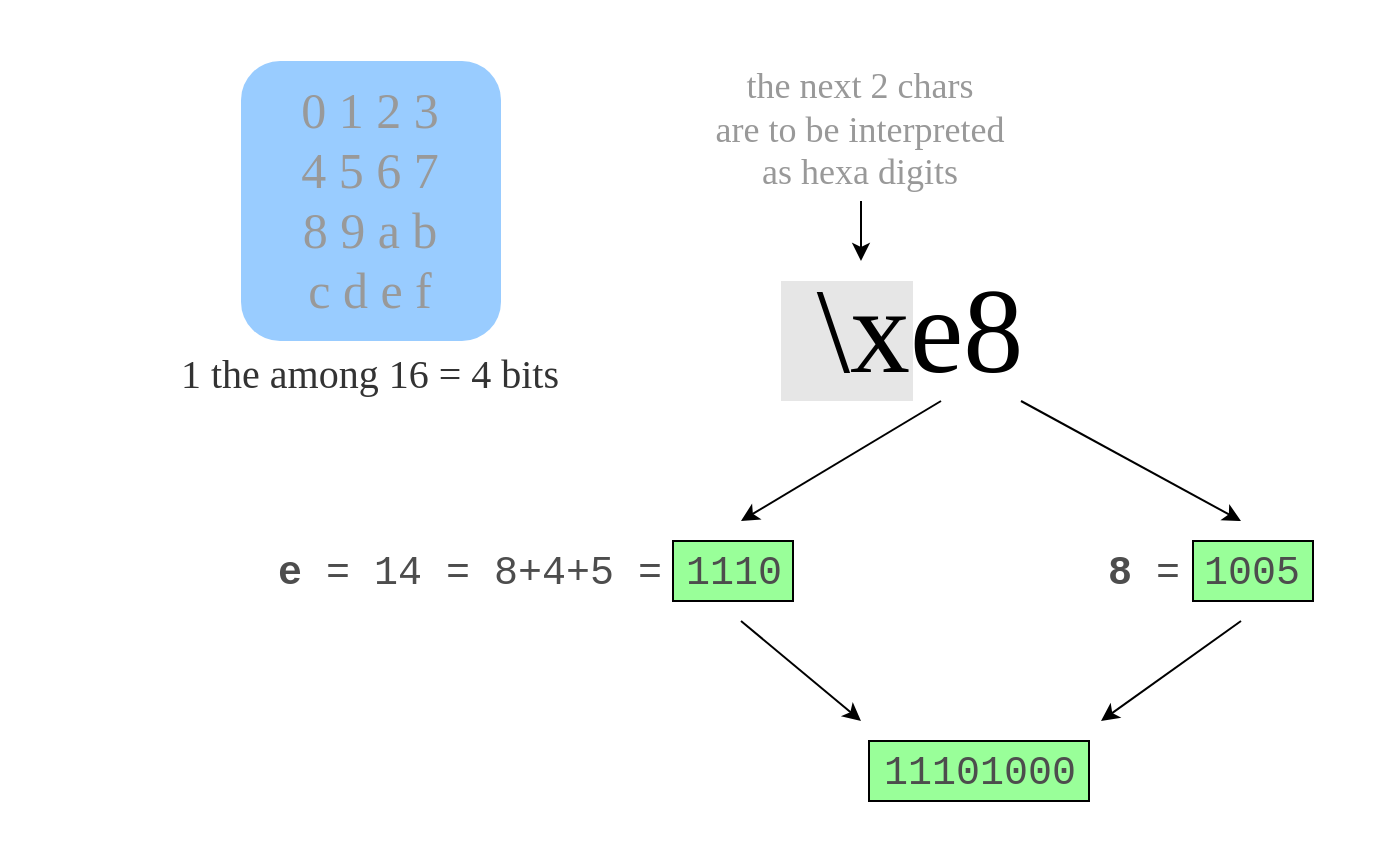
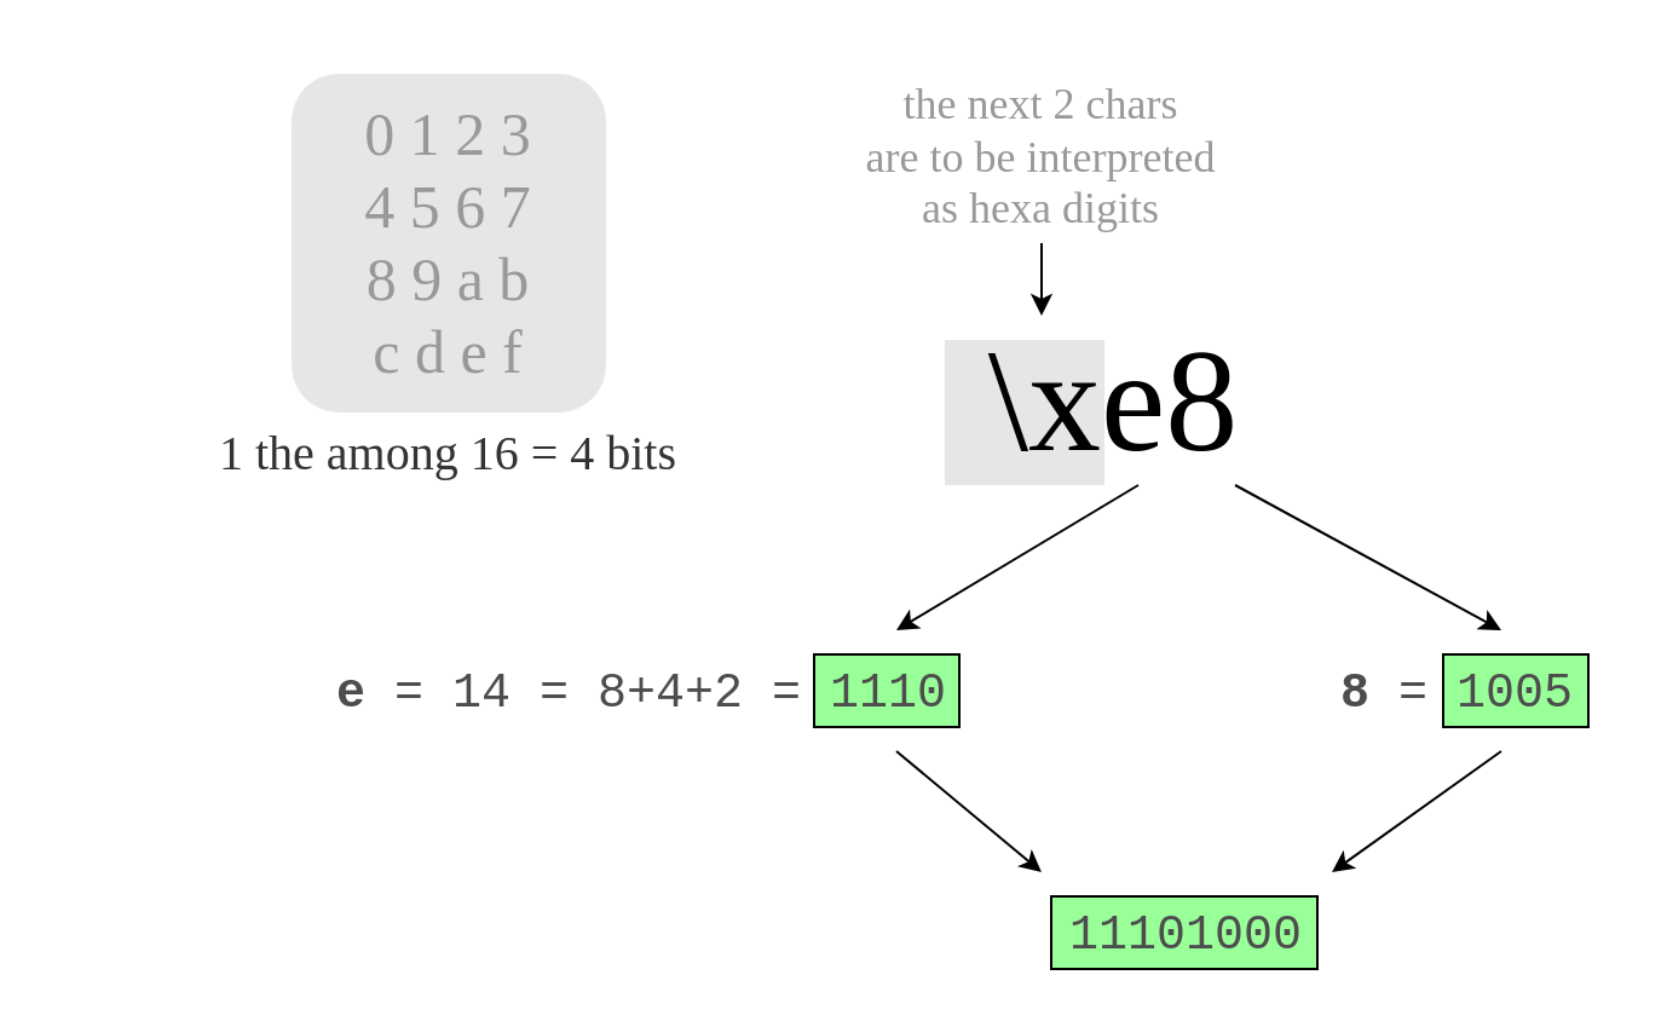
  <mxCell id="0" />
  <mxCell id="1" parent="0" />
  <mxCell id="2" value="" style="rounded=0;whiteSpace=wrap;html=1;fontFamily=Courier New;fontSize=20;fontColor=#4D4D4D;fillColor=#99FF99;" vertex="1" parent="1"><mxGeometry x="434" y="370" width="110" height="30" as="geometry" /></mxCell>
  <mxCell id="3" value="" style="rounded=0;whiteSpace=wrap;html=1;fontFamily=Courier New;fontSize=20;fontColor=#4D4D4D;fillColor=#99FF99;" vertex="1" parent="1"><mxGeometry x="336" y="270" width="60" height="30" as="geometry" /></mxCell>
  <mxCell id="4" value="" style="rounded=0;whiteSpace=wrap;html=1;fontFamily=Courier New;fontSize=20;fontColor=#4D4D4D;fillColor=#99FF99;" vertex="1" parent="1"><mxGeometry x="596" y="270" width="60" height="30" as="geometry" /></mxCell>
  <mxCell id="5" value="&lt;font color=&quot;#999999&quot; face=&quot;Verdana&quot; style=&quot;font-size: 18px;&quot;&gt;the next 2 chars&lt;br&gt;are to be interpreted&lt;br&gt;as hexa digits&lt;/font&gt;" style="text;html=1;strokeColor=none;fillColor=none;align=center;verticalAlign=middle;whiteSpace=wrap;rounded=0;" vertex="1" parent="1"><mxGeometry x="320" y="20" width="220" height="90" as="geometry" /></mxCell>
  <mxCell id="6" value="" style="rounded=0;whiteSpace=wrap;html=1;fontFamily=Verdana;fontSize=60;fillColor=#E6E6E6;fontColor=#333333;strokeColor=none;" vertex="1" parent="1"><mxGeometry x="390" y="140" width="66" height="60" as="geometry" /></mxCell>
  <mxCell id="7" value="&lt;font style=&quot;font-size: 60px;&quot;&gt;\xe8&lt;/font&gt;" style="text;html=1;strokeColor=none;fillColor=none;align=center;verticalAlign=middle;whiteSpace=wrap;rounded=0;fontFamily=Verdana;fontSize=18;" vertex="1" parent="1"><mxGeometry x="430" y="150" width="60" height="30" as="geometry" /></mxCell>
  <mxCell id="8" value="" style="endArrow=classic;html=1;fontFamily=Verdana;fontSize=60;" edge="1" parent="1"><mxGeometry width="50" height="50" relative="1" as="geometry"><mxPoint x="430" y="100" as="sourcePoint" /><mxPoint x="430" y="130" as="targetPoint" /></mxGeometry></mxCell>
- <mxCell id="9" value="&lt;font style=&quot;font-size: 25px;&quot;&gt;0 1 2 3&lt;br&gt;4 5 6 7&lt;br&gt;8 9 a b&lt;br&gt;c d e f&lt;/font&gt;" style="rounded=1;whiteSpace=wrap;html=1;fontFamily=Verdana;fontSize=12;fontColor=#999999;fillColor=#99CCFF;strokeColor=none;" vertex="1" parent="1"><mxGeometry x="120" y="30" width="130" height="140" as="geometry" /></mxCell>
+ <mxCell id="9" value="&lt;font style=&quot;font-size: 25px;&quot;&gt;0 1 2 3&lt;br&gt;4 5 6 7&lt;br&gt;8 9 a b&lt;br&gt;c d e f&lt;/font&gt;" style="rounded=1;whiteSpace=wrap;html=1;fontFamily=Verdana;fontSize=12;fontColor=#999999;fillColor=#e6e6e6;strokeColor=none;" vertex="1" parent="1"><mxGeometry x="120" y="30" width="130" height="140" as="geometry" /></mxCell>
  <mxCell id="10" value="&lt;font style=&quot;font-size: 20px;&quot; color=&quot;#333333&quot;&gt;1 the among 16&amp;nbsp;= 4 bits&lt;/font&gt;" style="text;html=1;strokeColor=none;fillColor=none;align=center;verticalAlign=middle;whiteSpace=wrap;rounded=0;fontFamily=Verdana;fontSize=25;fontColor=#999999;" vertex="1" parent="1"><mxGeometry x="20" y="150" width="330" height="70" as="geometry" /></mxCell>
- <mxCell id="11" value="&lt;font face=&quot;Courier New&quot; color=&quot;#4d4d4d&quot;&gt;&lt;b&gt;e&lt;/b&gt; = 14 = 8+4+5 = 1110&lt;/font&gt;" style="text;html=1;strokeColor=none;fillColor=none;align=center;verticalAlign=middle;whiteSpace=wrap;rounded=0;fontFamily=Verdana;fontSize=20;fontColor=#333333;" vertex="1" parent="1"><mxGeometry x="80" y="270" width="370" height="30" as="geometry" /></mxCell>
+ <mxCell id="11" value="&lt;font face=&quot;Courier New&quot; color=&quot;#4d4d4d&quot;&gt;&lt;b&gt;e&lt;/b&gt; = 14 = 8+4+2 = 1110&lt;/font&gt;" style="text;html=1;strokeColor=none;fillColor=none;align=center;verticalAlign=middle;whiteSpace=wrap;rounded=0;fontFamily=Verdana;fontSize=20;fontColor=#333333;" vertex="1" parent="1"><mxGeometry x="80" y="270" width="370" height="30" as="geometry" /></mxCell>
  <mxCell id="12" value="&lt;font face=&quot;Courier New&quot; color=&quot;#4d4d4d&quot;&gt;&lt;b&gt;8&lt;/b&gt; = 1005&lt;/font&gt;" style="text;html=1;strokeColor=none;fillColor=none;align=center;verticalAlign=middle;whiteSpace=wrap;rounded=0;fontFamily=Verdana;fontSize=20;fontColor=#333333;" vertex="1" parent="1"><mxGeometry x="537" y="270" width="130" height="30" as="geometry" /></mxCell>
  <mxCell id="13" value="" style="endArrow=classic;html=1;fontFamily=Verdana;fontSize=60;" edge="1" parent="1"><mxGeometry width="50" height="50" relative="1" as="geometry"><mxPoint x="470" y="200" as="sourcePoint" /><mxPoint x="370" y="260" as="targetPoint" /></mxGeometry></mxCell>
  <mxCell id="14" value="" style="endArrow=classic;html=1;fontFamily=Verdana;fontSize=60;" edge="1" parent="1"><mxGeometry width="50" height="50" relative="1" as="geometry"><mxPoint x="510" y="200" as="sourcePoint" /><mxPoint x="620" y="260" as="targetPoint" /></mxGeometry></mxCell>
  <mxCell id="15" value="&lt;font face=&quot;Courier New&quot; color=&quot;#4d4d4d&quot;&gt;11101000&lt;/font&gt;" style="text;html=1;strokeColor=none;fillColor=none;align=center;verticalAlign=middle;whiteSpace=wrap;rounded=0;fontFamily=Verdana;fontSize=20;fontColor=#333333;" vertex="1" parent="1"><mxGeometry x="430" y="370" width="120" height="30" as="geometry" /></mxCell>
  <mxCell id="16" value="" style="endArrow=classic;html=1;fontFamily=Verdana;fontSize=60;" edge="1" parent="1"><mxGeometry width="50" height="50" relative="1" as="geometry"><mxPoint x="370" y="310" as="sourcePoint" /><mxPoint x="430" y="360" as="targetPoint" /></mxGeometry></mxCell>
  <mxCell id="17" value="" style="endArrow=classic;html=1;fontFamily=Verdana;fontSize=60;" edge="1" parent="1"><mxGeometry width="50" height="50" relative="1" as="geometry"><mxPoint x="620" y="310" as="sourcePoint" /><mxPoint x="550" y="360" as="targetPoint" /></mxGeometry></mxCell>
